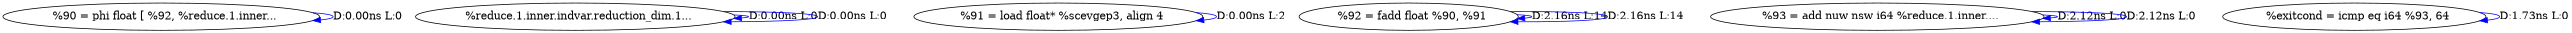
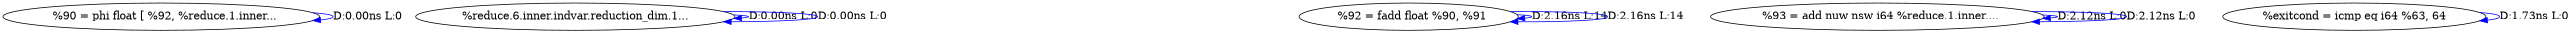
  digraph {
    edge [color=blue]
    n1 [label="  %90 = phi float [ %92, %reduce.1.inner..."]
-   n2 [label="  %reduce.1.inner.indvar.reduction_dim.1..."]
-   n3 [label="  %91 = load float* %scevgep3, align 4"]
+   n2 [label="%reduce.6.inner.indvar.reduction_dim.1..."]
    n4 [label="  %92 = fadd float %90, %91"]
    n5 [label="  %93 = add nuw nsw i64 %reduce.1.inner...."]
-   n6 [label="  %exitcond = icmp eq i64 %93, 64"]
+   n6 [label="%exitcond = icmp eq i64 %63, 64"]
    n1 -> n1 [label="D:0.00ns L:0"]
    n2 -> n2 [label="D:0.00ns L:0"]
    n2 -> n2 [label="D:0.00ns L:0"]
-   n3 -> n3 [label="D:0.00ns L:2"]
    n4 -> n4 [label="D:2.16ns L:14"]
    n4 -> n4 [label="D:2.16ns L:14"]
    n5 -> n5 [label="D:2.12ns L:0"]
    n5 -> n5 [label="D:2.12ns L:0"]
    n6 -> n6 [label="D:1.73ns L:0"]
  }
